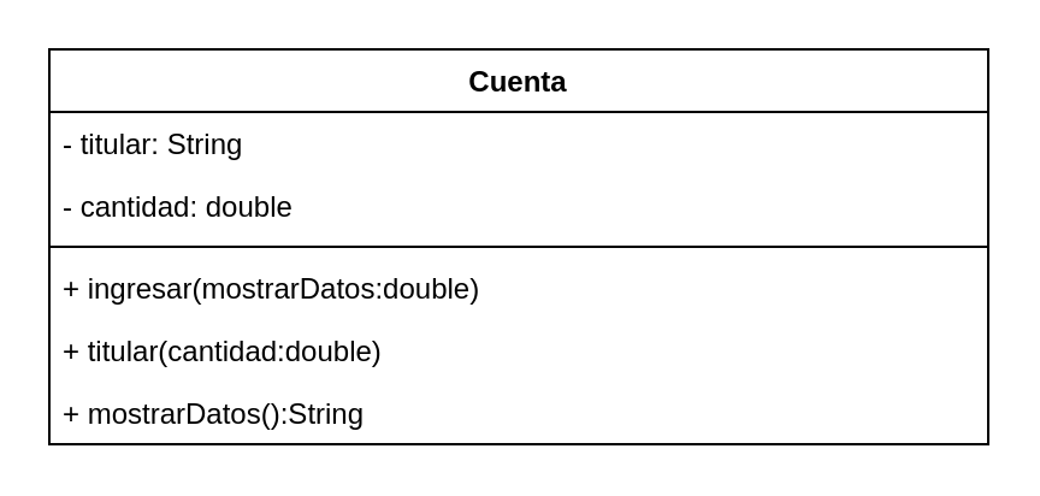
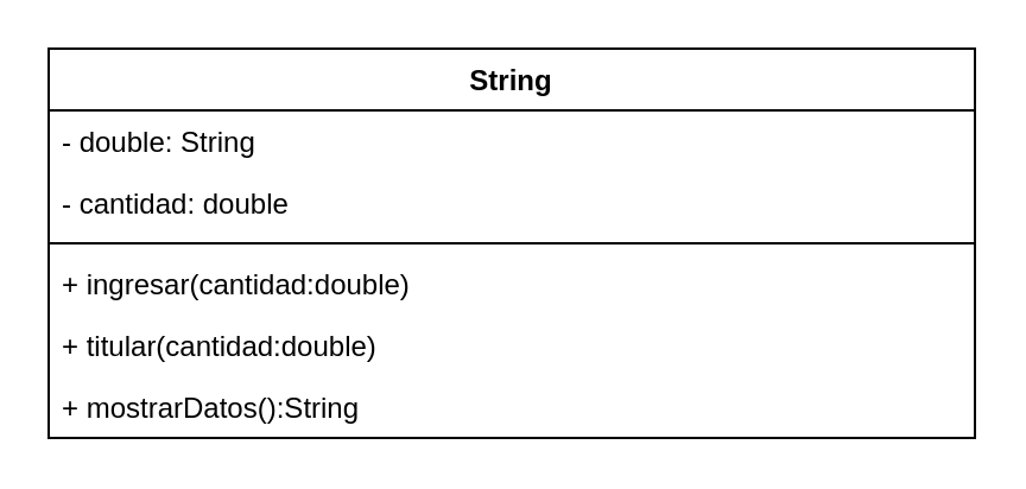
  <mxCell id="0" />
  <mxCell id="1" parent="0" />
- <mxCell id="2" value="Cuenta" style="swimlane;fontStyle=1;align=center;verticalAlign=top;childLayout=stackLayout;horizontal=1;startSize=26;horizontalStack=0;resizeParent=1;resizeParentMax=0;resizeLast=0;collapsible=1;marginBottom=0;whiteSpace=wrap;html=1;" vertex="1" parent="1"><mxGeometry x="20" y="20" width="390" height="164" as="geometry" /></mxCell>
- <mxCell id="3" value="- titular: String" style="text;strokeColor=none;fillColor=none;align=left;verticalAlign=top;spacingLeft=4;spacingRight=4;overflow=hidden;rotatable=0;points=[[0,0.5],[1,0.5]];portConstraint=eastwest;whiteSpace=wrap;html=1;" vertex="1" parent="2"><mxGeometry y="26" width="390" height="26" as="geometry" /></mxCell>
+ <mxCell id="2" value="String" style="swimlane;fontStyle=1;align=center;verticalAlign=top;childLayout=stackLayout;horizontal=1;startSize=26;horizontalStack=0;resizeParent=1;resizeParentMax=0;resizeLast=0;collapsible=1;marginBottom=0;whiteSpace=wrap;html=1;" vertex="1" parent="1"><mxGeometry x="20" y="20" width="390" height="164" as="geometry" /></mxCell>
+ <mxCell id="3" value="- double: String" style="text;strokeColor=none;fillColor=none;align=left;verticalAlign=top;spacingLeft=4;spacingRight=4;overflow=hidden;rotatable=0;points=[[0,0.5],[1,0.5]];portConstraint=eastwest;whiteSpace=wrap;html=1;" vertex="1" parent="2"><mxGeometry y="26" width="390" height="26" as="geometry" /></mxCell>
  <mxCell id="4" value="- cantidad: double" style="text;strokeColor=none;fillColor=none;align=left;verticalAlign=top;spacingLeft=4;spacingRight=4;overflow=hidden;rotatable=0;points=[[0,0.5],[1,0.5]];portConstraint=eastwest;whiteSpace=wrap;html=1;" vertex="1" parent="2"><mxGeometry y="52" width="390" height="26" as="geometry" /></mxCell>
  <mxCell id="5" value="" style="line;strokeWidth=1;fillColor=none;align=left;verticalAlign=middle;spacingTop=-1;spacingLeft=3;spacingRight=3;rotatable=0;labelPosition=right;points=[];portConstraint=eastwest;strokeColor=inherit;" vertex="1" parent="2"><mxGeometry y="78" width="390" height="8" as="geometry" /></mxCell>
- <mxCell id="6" value="+ ingresar(mostrarDatos:double)" style="text;strokeColor=none;fillColor=none;align=left;verticalAlign=top;spacingLeft=4;spacingRight=4;overflow=hidden;rotatable=0;points=[[0,0.5],[1,0.5]];portConstraint=eastwest;whiteSpace=wrap;html=1;" vertex="1" parent="2"><mxGeometry y="86" width="390" height="26" as="geometry" /></mxCell>
+ <mxCell id="6" value="+ ingresar(cantidad:double)" style="text;strokeColor=none;fillColor=none;align=left;verticalAlign=top;spacingLeft=4;spacingRight=4;overflow=hidden;rotatable=0;points=[[0,0.5],[1,0.5]];portConstraint=eastwest;whiteSpace=wrap;html=1;" vertex="1" parent="2"><mxGeometry y="86" width="390" height="26" as="geometry" /></mxCell>
  <mxCell id="7" value="+ titular(cantidad:double)" style="text;strokeColor=none;fillColor=none;align=left;verticalAlign=top;spacingLeft=4;spacingRight=4;overflow=hidden;rotatable=0;points=[[0,0.5],[1,0.5]];portConstraint=eastwest;whiteSpace=wrap;html=1;" vertex="1" parent="2"><mxGeometry y="112" width="390" height="26" as="geometry" /></mxCell>
  <mxCell id="8" value="+ mostrarDatos():String" style="text;strokeColor=none;fillColor=none;align=left;verticalAlign=top;spacingLeft=4;spacingRight=4;overflow=hidden;rotatable=0;points=[[0,0.5],[1,0.5]];portConstraint=eastwest;whiteSpace=wrap;html=1;" vertex="1" parent="2"><mxGeometry y="138" width="390" height="26" as="geometry" /></mxCell>
